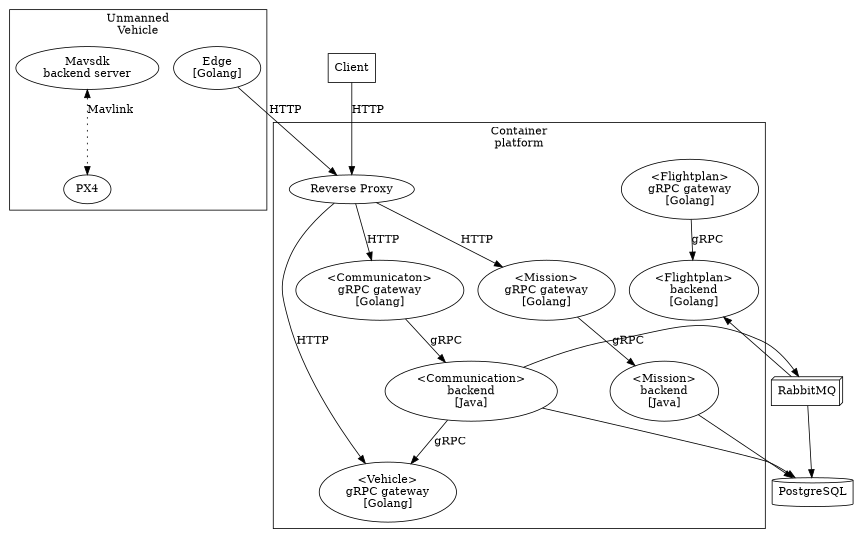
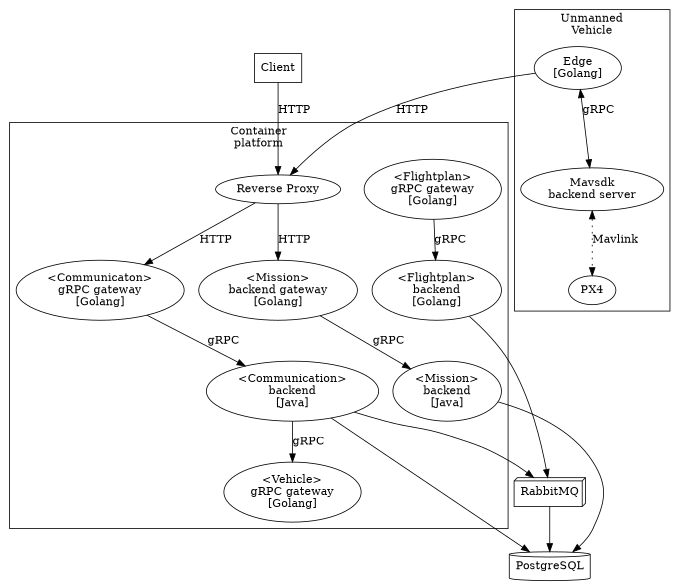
  digraph {
    n1 [label="<Communicaton>\ngRPC gateway\n[Golang]"]
    n2 [label="<Communication>\nbackend\n[Java]"]
-   n3 [label="<Mission>\ngRPC gateway\n[Golang]"]
+   n3 [label="<Mission>\nbackend gateway\n[Golang]"]
    n4 [label="<Mission>\nbackend\n[Java]"]
    n5 [label="<Vehicle>\ngRPC gateway\n[Golang]"]
    n6 [label="<Flightplan>\ngRPC gateway\n[Golang]"]
    n7 [label="<Flightplan>\nbackend\n[Golang]"]
    n8 [label="Reverse Proxy"]
    n9 [label="Edge\n[Golang]"]
    n10 [label="Mavsdk\nbackend server"]
    n11 [label=PX4]
    n12 [label=PostgreSQL shape=cylinder]
    n13 [label=RabbitMQ shape=box3d]
    n14 [label=Client shape=Box]
    subgraph cluster_1 {
      label="Container\nplatform"
      n1
      n2
      n3
      n4
      n5
      n6
      n7
      n8
    }
    subgraph cluster_2 {
      label="Unmanned\nVehicle"
      n9
      n10
      n11
    }
    n1 -> n2 [label=gRPC]
    n2 -> n5 [label=gRPC]
    n2 -> n12
    n2 -> n13
    n3 -> n4 [label=gRPC]
    n4 -> n12
    n6 -> n7 [label=gRPC]
-   n13 -> n7
+   n7 -> n13
    n8 -> n1 [label=HTTP]
    n8 -> n3 [label=HTTP]
-   n8 -> n5 [label=HTTP]
    n9 -> n8 [label=HTTP]
+   n9 -> n10 [dir=both label=gRPC]
    n10 -> n11 [dir=both label=Mavlink style=dotted]
    n13 -> n12
    n14 -> n8 [label=HTTP]
  }
